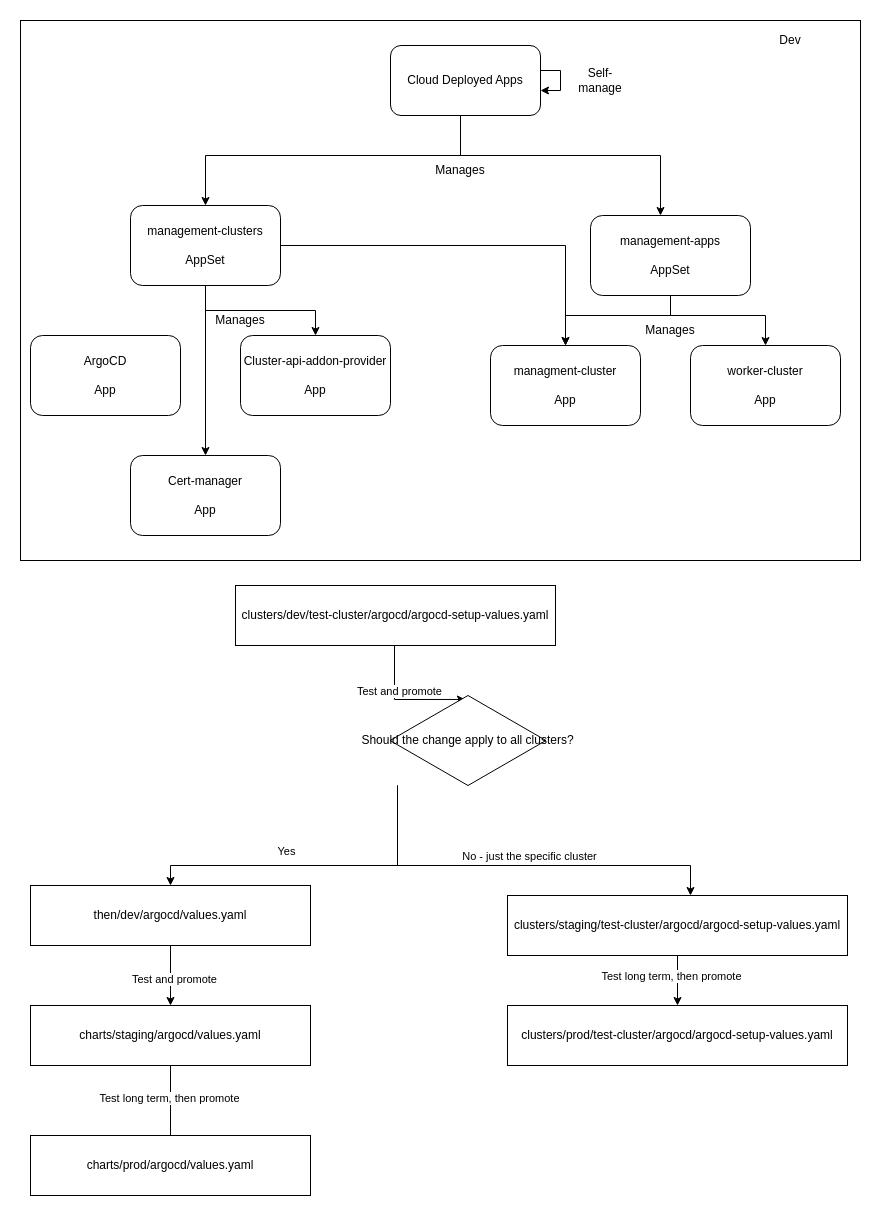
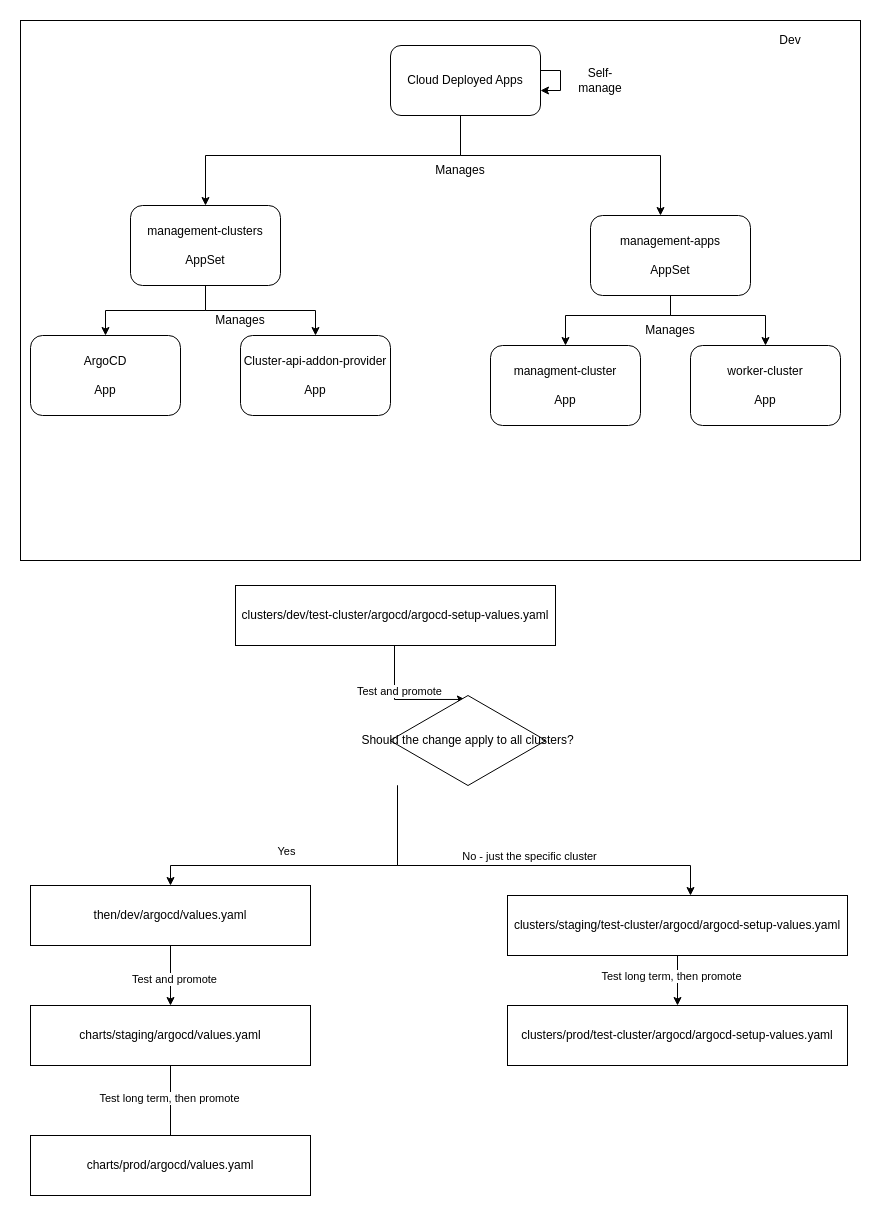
  <mxCell id="0" />
  <mxCell id="1" parent="0" />
  <mxCell id="2" value="" style="rounded=0;whiteSpace=wrap;html=1;" vertex="1" parent="1"><mxGeometry y="20" width="840" height="540" as="geometry" x="20" /></mxCell>
- <mxCell id="3" style="edgeStyle=orthogonalEdgeStyle;rounded=0;orthogonalLoop=1;jettySize=auto;html=1;" edge="1" parent="1" source="6" target="17"><mxGeometry relative="1" as="geometry" /></mxCell>
+ <mxCell id="3" style="edgeStyle=orthogonalEdgeStyle;rounded=0;orthogonalLoop=1;jettySize=auto;html=1;entryX=0.5;entryY=0;entryDx=0;entryDy=0;" edge="1" parent="1" source="6" target="14"><mxGeometry relative="1" as="geometry" /></mxCell>
  <mxCell id="4" style="edgeStyle=orthogonalEdgeStyle;rounded=0;orthogonalLoop=1;jettySize=auto;html=1;" edge="1" parent="1" source="6" target="15"><mxGeometry relative="1" as="geometry" /></mxCell>
- <mxCell id="5" style="edgeStyle=orthogonalEdgeStyle;rounded=0;orthogonalLoop=1;jettySize=auto;html=1;" edge="1" parent="1" source="6" target="16"><mxGeometry relative="1" as="geometry" /></mxCell>
  <mxCell id="6" value="&lt;div&gt;management-clusters&lt;br&gt;&lt;br&gt;AppSet&lt;br&gt;&lt;/div&gt;" style="rounded=1;whiteSpace=wrap;html=1;" vertex="1" parent="1"><mxGeometry x="130" y="205" width="150" height="80" as="geometry" /></mxCell>
  <mxCell id="7" style="edgeStyle=orthogonalEdgeStyle;rounded=0;orthogonalLoop=1;jettySize=auto;html=1;" edge="1" parent="1" source="9" target="17"><mxGeometry relative="1" as="geometry"><Array as="points"><mxPoint x="670" y="315" /><mxPoint x="565" y="315" /></Array></mxGeometry></mxCell>
  <mxCell id="8" style="edgeStyle=orthogonalEdgeStyle;rounded=0;orthogonalLoop=1;jettySize=auto;html=1;" edge="1" parent="1" source="9" target="18"><mxGeometry relative="1" as="geometry"><Array as="points"><mxPoint x="670" y="315" /><mxPoint x="765" y="315" /></Array></mxGeometry></mxCell>
  <mxCell id="9" value="management-apps&lt;br&gt;&lt;br&gt;&lt;div&gt;AppSet&lt;br&gt;&lt;/div&gt;" style="rounded=1;whiteSpace=wrap;html=1;" vertex="1" parent="1"><mxGeometry x="590" y="215" width="160" height="80" as="geometry" /></mxCell>
  <mxCell id="10" style="edgeStyle=orthogonalEdgeStyle;rounded=0;orthogonalLoop=1;jettySize=auto;html=1;entryX=0.5;entryY=0;entryDx=0;entryDy=0;" edge="1" parent="1" source="12" target="6"><mxGeometry relative="1" as="geometry"><Array as="points"><mxPoint x="460" y="155" /><mxPoint x="205" y="155" /></Array></mxGeometry></mxCell>
  <mxCell id="11" style="edgeStyle=orthogonalEdgeStyle;rounded=0;orthogonalLoop=1;jettySize=auto;html=1;" edge="1" parent="1" source="12" target="9"><mxGeometry relative="1" as="geometry"><Array as="points"><mxPoint x="460" y="155" /><mxPoint x="660" y="155" /></Array></mxGeometry></mxCell>
  <mxCell id="12" value="&lt;div&gt;Cloud Deployed Apps&lt;/div&gt;" style="rounded=1;whiteSpace=wrap;html=1;" vertex="1" parent="1"><mxGeometry x="390" y="45" width="150" height="70" as="geometry" /></mxCell>
  <mxCell id="13" style="edgeStyle=orthogonalEdgeStyle;rounded=0;orthogonalLoop=1;jettySize=auto;html=1;" edge="1" parent="1" source="12" target="12"><mxGeometry relative="1" as="geometry" /></mxCell>
  <mxCell id="14" value="ArgoCD&lt;br&gt;&lt;br&gt;&lt;div&gt;App&lt;/div&gt;" style="rounded=1;whiteSpace=wrap;html=1;" vertex="1" parent="1"><mxGeometry x="30" y="335" width="150" height="80" as="geometry" /></mxCell>
  <mxCell id="15" value="Cluster-api-addon-provider&lt;br&gt;&lt;br&gt;&lt;div&gt;App&lt;/div&gt;" style="rounded=1;whiteSpace=wrap;html=1;" vertex="1" parent="1"><mxGeometry x="240" y="335" width="150" height="80" as="geometry" /></mxCell>
- <mxCell id="16" value="Cert-manager&lt;br&gt;&lt;br&gt;&lt;div&gt;App&lt;/div&gt;" style="rounded=1;whiteSpace=wrap;html=1;" vertex="1" parent="1"><mxGeometry x="130" y="455" width="150" height="80" as="geometry" /></mxCell>
  <mxCell id="17" value="managment-cluster&lt;br&gt;&lt;br&gt;&lt;div&gt;App&lt;/div&gt;" style="rounded=1;whiteSpace=wrap;html=1;" vertex="1" parent="1"><mxGeometry x="490" y="345" width="150" height="80" as="geometry" /></mxCell>
  <mxCell id="18" value="worker-cluster&lt;br&gt;&lt;br&gt;&lt;div&gt;App&lt;/div&gt;" style="rounded=1;whiteSpace=wrap;html=1;" vertex="1" parent="1"><mxGeometry x="690" y="345" width="150" height="80" as="geometry" /></mxCell>
  <mxCell id="19" value="Self-manage" style="text;html=1;align=center;verticalAlign=middle;whiteSpace=wrap;rounded=0;" vertex="1" parent="1"><mxGeometry x="570" y="65" width="60" height="30" as="geometry" /></mxCell>
  <mxCell id="20" value="Manages" style="text;html=1;align=center;verticalAlign=middle;whiteSpace=wrap;rounded=0;" vertex="1" parent="1"><mxGeometry x="410" y="155" width="100" height="30" as="geometry" /></mxCell>
  <mxCell id="21" value="Manages" style="text;html=1;align=center;verticalAlign=middle;whiteSpace=wrap;rounded=0;" vertex="1" parent="1"><mxGeometry x="190" y="305" width="100" height="30" as="geometry" /></mxCell>
  <mxCell id="22" value="Manages" style="text;html=1;align=center;verticalAlign=middle;whiteSpace=wrap;rounded=0;" vertex="1" parent="1"><mxGeometry x="620" y="315" width="100" height="30" as="geometry" /></mxCell>
  <mxCell id="23" value="Dev" style="text;html=1;align=center;verticalAlign=middle;whiteSpace=wrap;rounded=0;" vertex="1" parent="1"><mxGeometry x="740" y="25" width="100" height="30" as="geometry" /></mxCell>
  <mxCell id="24" style="edgeStyle=orthogonalEdgeStyle;rounded=0;orthogonalLoop=1;jettySize=auto;html=1;entryX=0.493;entryY=0.044;entryDx=0;entryDy=0;entryPerimeter=0;exitX=0.5;exitY=1;exitDx=0;exitDy=0;" edge="1" parent="1" source="26" target="41"><mxGeometry relative="1" as="geometry"><Array as="points"><mxPoint x="394" y="645" /></Array></mxGeometry></mxCell>
  <mxCell id="25" value="Test and promote" style="edgeLabel;html=1;align=center;verticalAlign=middle;resizable=0;points=[];" vertex="1" connectable="0" parent="24"><mxGeometry x="-0.263" y="4" relative="1" as="geometry"><mxPoint as="offset" /></mxGeometry></mxCell>
  <mxCell id="26" value="clusters/dev/test-cluster/argocd/argocd-setup-values.yaml" style="rounded=0;whiteSpace=wrap;html=1;" vertex="1" parent="1"><mxGeometry x="235" y="585" width="320" height="60" as="geometry" /></mxCell>
  <mxCell id="27" style="edgeStyle=orthogonalEdgeStyle;rounded=0;orthogonalLoop=1;jettySize=auto;html=1;" edge="1" parent="1" source="29" target="32"><mxGeometry relative="1" as="geometry" /></mxCell>
  <mxCell id="28" value="Test and promote" style="edgeLabel;html=1;align=center;verticalAlign=middle;resizable=0;points=[];" vertex="1" connectable="0" parent="27"><mxGeometry x="0.1" y="3" relative="1" as="geometry"><mxPoint as="offset" /></mxGeometry></mxCell>
  <mxCell id="29" value="then/dev/argocd/values.yaml" style="rounded=0;whiteSpace=wrap;html=1;" vertex="1" parent="1"><mxGeometry x="30" y="885" width="280" height="60" as="geometry" /></mxCell>
  <mxCell id="30" style="edgeStyle=orthogonalEdgeStyle;rounded=0;orthogonalLoop=1;jettySize=auto;html=1;endArrow=none;" edge="1" parent="1" source="32" target="33"><mxGeometry relative="1" as="geometry" /></mxCell>
  <mxCell id="31" value="Test long term, then promote" style="edgeLabel;html=1;align=center;verticalAlign=middle;resizable=0;points=[];" vertex="1" connectable="0" parent="30"><mxGeometry x="-0.086" y="-2" relative="1" as="geometry"><mxPoint as="offset" /></mxGeometry></mxCell>
  <mxCell id="32" value="charts/staging/argocd/values.yaml" style="rounded=0;whiteSpace=wrap;html=1;" vertex="1" parent="1"><mxGeometry x="30" y="1005" width="280" height="60" as="geometry" /></mxCell>
  <mxCell id="33" value="charts/prod/argocd/values.yaml" style="rounded=0;whiteSpace=wrap;html=1;" vertex="1" parent="1"><mxGeometry x="30" y="1135" width="280" height="60" as="geometry" /></mxCell>
  <mxCell id="34" style="edgeStyle=orthogonalEdgeStyle;rounded=0;orthogonalLoop=1;jettySize=auto;html=1;entryX=0.5;entryY=0;entryDx=0;entryDy=0;" edge="1" parent="1" source="35" target="36"><mxGeometry relative="1" as="geometry" /></mxCell>
  <mxCell id="35" value="clusters/staging/test-cluster/argocd/argocd-setup-values.yaml" style="rounded=0;whiteSpace=wrap;html=1;" vertex="1" parent="1"><mxGeometry x="507" y="895" width="340" height="60" as="geometry" /></mxCell>
  <mxCell id="36" value="clusters/prod/test-cluster/argocd/argocd-setup-values.yaml" style="rounded=0;whiteSpace=wrap;html=1;" vertex="1" parent="1"><mxGeometry x="507" y="1005" width="340" height="60" as="geometry" /></mxCell>
  <mxCell id="37" style="edgeStyle=orthogonalEdgeStyle;rounded=0;orthogonalLoop=1;jettySize=auto;html=1;entryX=0.5;entryY=0;entryDx=0;entryDy=0;" edge="1" parent="1" source="41" target="29"><mxGeometry relative="1" as="geometry"><mxPoint x="170" y="875" as="targetPoint" /><Array as="points"><mxPoint x="397" y="865" /><mxPoint x="170" y="865" /></Array></mxGeometry></mxCell>
  <mxCell id="38" value="&lt;div&gt;Yes&lt;/div&gt;" style="edgeLabel;html=1;align=center;verticalAlign=middle;resizable=0;points=[];" vertex="1" connectable="0" parent="37"><mxGeometry x="0.176" y="-2" relative="1" as="geometry"><mxPoint y="-13" as="offset" /></mxGeometry></mxCell>
  <mxCell id="39" style="edgeStyle=orthogonalEdgeStyle;rounded=0;orthogonalLoop=1;jettySize=auto;html=1;" edge="1" parent="1" source="41" target="35"><mxGeometry relative="1" as="geometry"><Array as="points"><mxPoint x="397" y="865" /><mxPoint x="690" y="865" /></Array></mxGeometry></mxCell>
  <mxCell id="40" value="No - just the specific cluster" style="edgeLabel;html=1;align=center;verticalAlign=middle;resizable=0;points=[];" vertex="1" connectable="0" parent="39"><mxGeometry x="0.103" y="-3" relative="1" as="geometry"><mxPoint x="-11" y="-13" as="offset" /></mxGeometry></mxCell>
  <mxCell id="41" value="Should the change apply to all clusters?" style="html=1;whiteSpace=wrap;aspect=fixed;shape=isoRectangle;" vertex="1" parent="1"><mxGeometry x="280" y="695" width="375" height="90" as="geometry" /></mxCell>
  <mxCell id="42" value="&lt;div&gt;&lt;br&gt;&lt;/div&gt;" style="edgeLabel;html=1;align=center;verticalAlign=middle;resizable=0;points=[];" vertex="1" connectable="0" parent="1"><mxGeometry x="340" y="855" as="geometry"><mxPoint x="205" y="-10" as="offset" /></mxGeometry></mxCell>
  <mxCell id="43" value="Test long term, then promote" style="edgeLabel;html=1;align=center;verticalAlign=middle;resizable=0;points=[];" vertex="1" connectable="0" parent="1"><mxGeometry x="670" y="975" as="geometry" /></mxCell>
